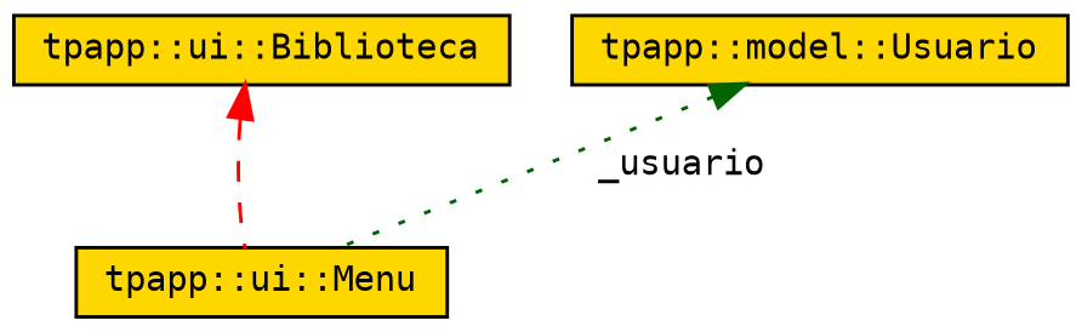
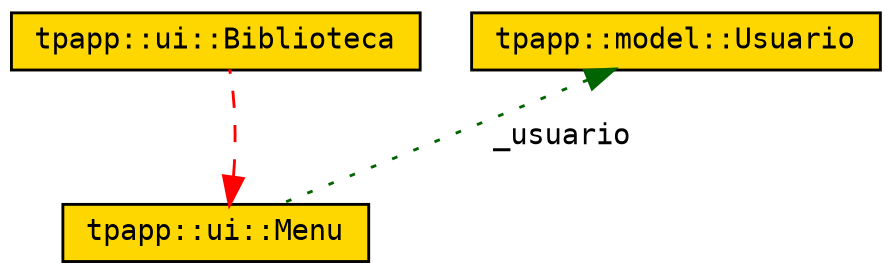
  digraph {
    fontname="DejaVu Sans Mono"
    node [color=black fillcolor=gold fontname="DejaVu Sans Mono" fontsize=10 shape=record style=filled]
    edge [dir=back fontname="DejaVu Sans Mono" fontsize=10 labelfontname=Helvetica labelfontsize=10]
    n1 [fontcolor=black height=0.2 label="tpapp::ui::Biblioteca" width=0.4]
    n2 [height=0.2 label="tpapp::ui::Menu" width=0.4]
    n3 [height=0.2 label="tpapp::model::Usuario" width=0.4]
-   n1 -> n2 [color=red style=dashed]
+   n2 -> n1 [color=red style=dashed]
    n3 -> n2 [color=darkgreen label=" _usuario" style=dotted]
  }
